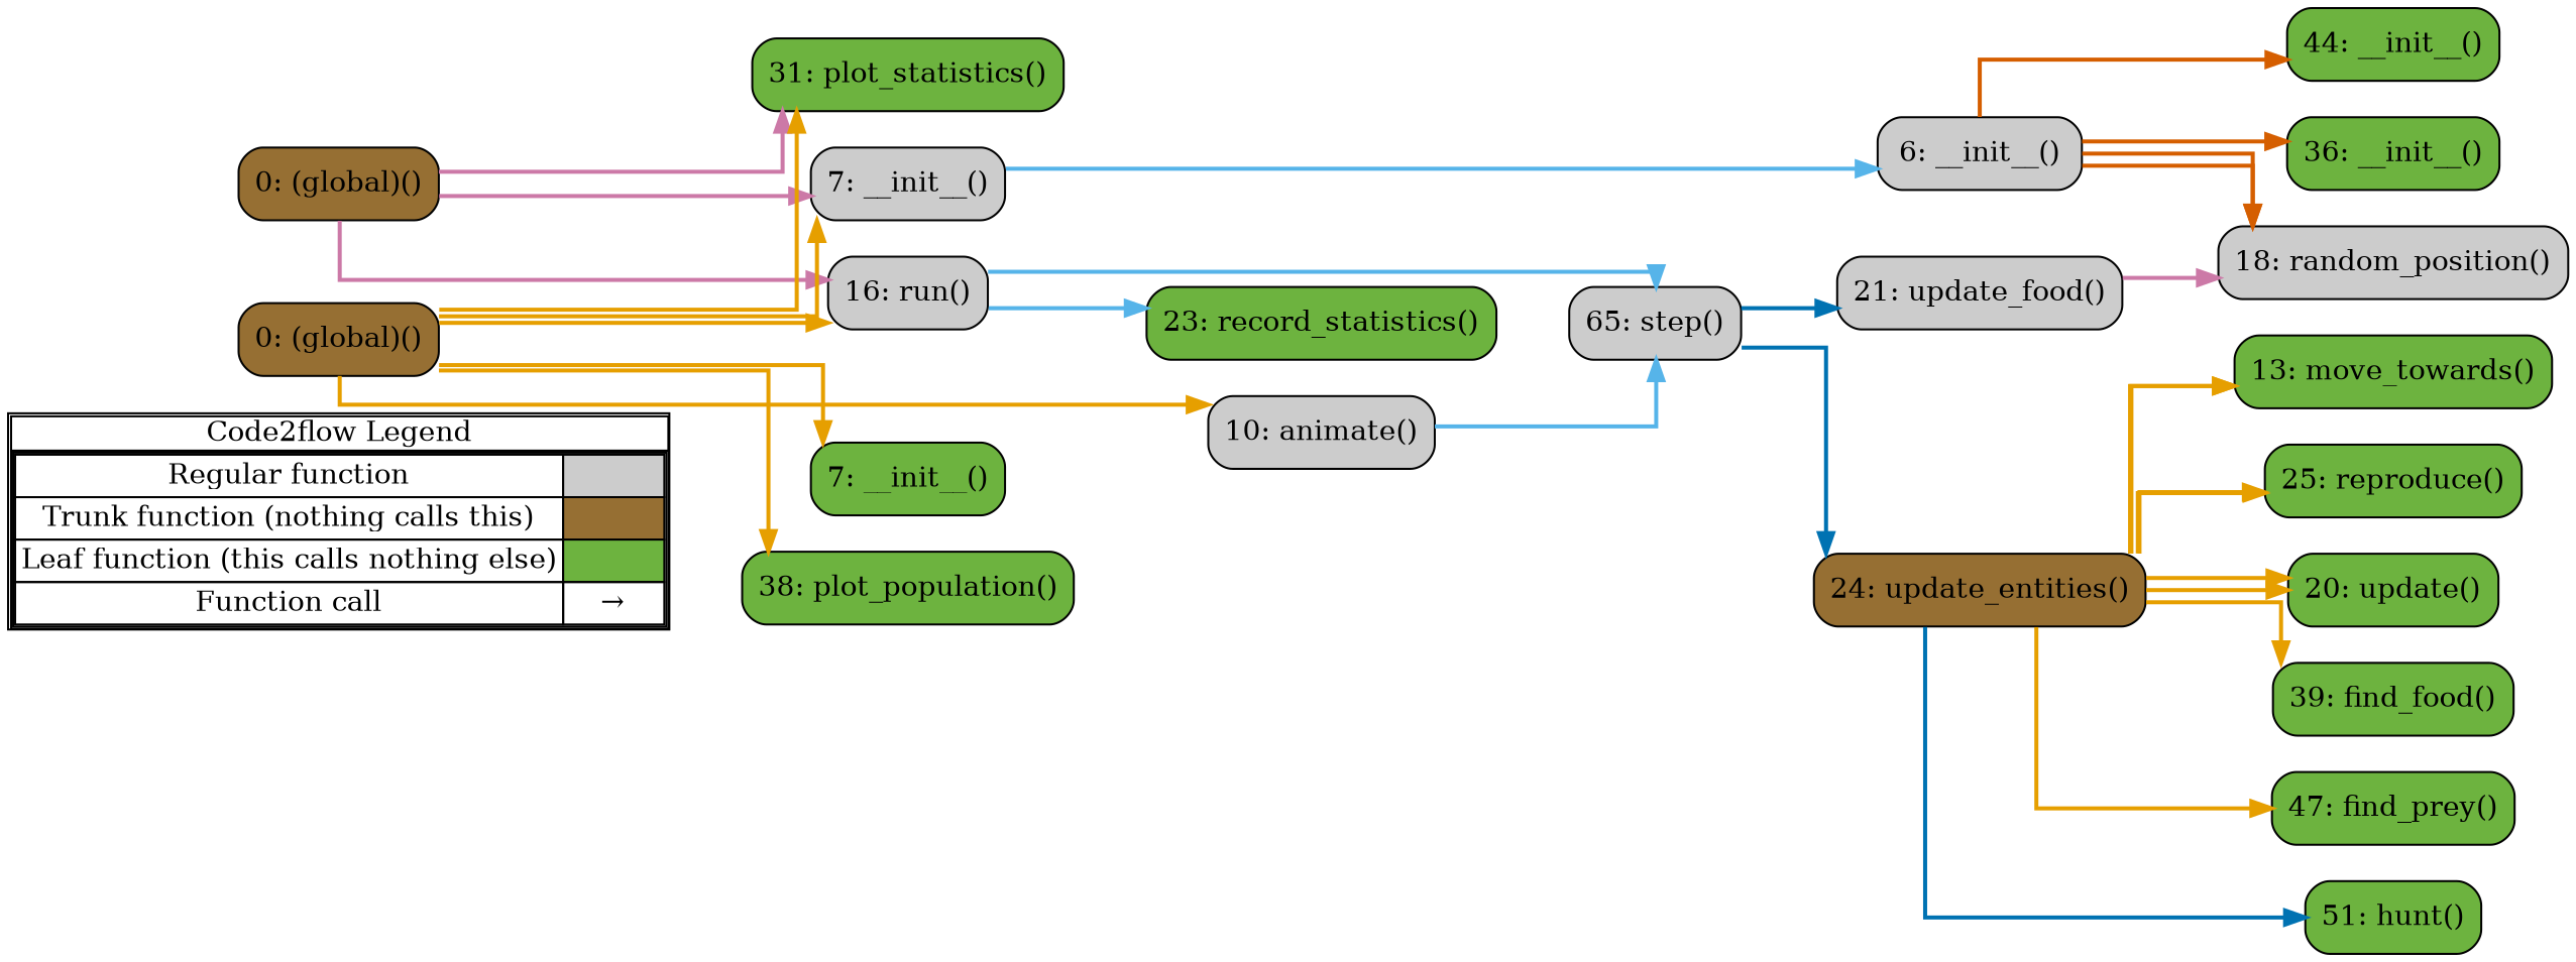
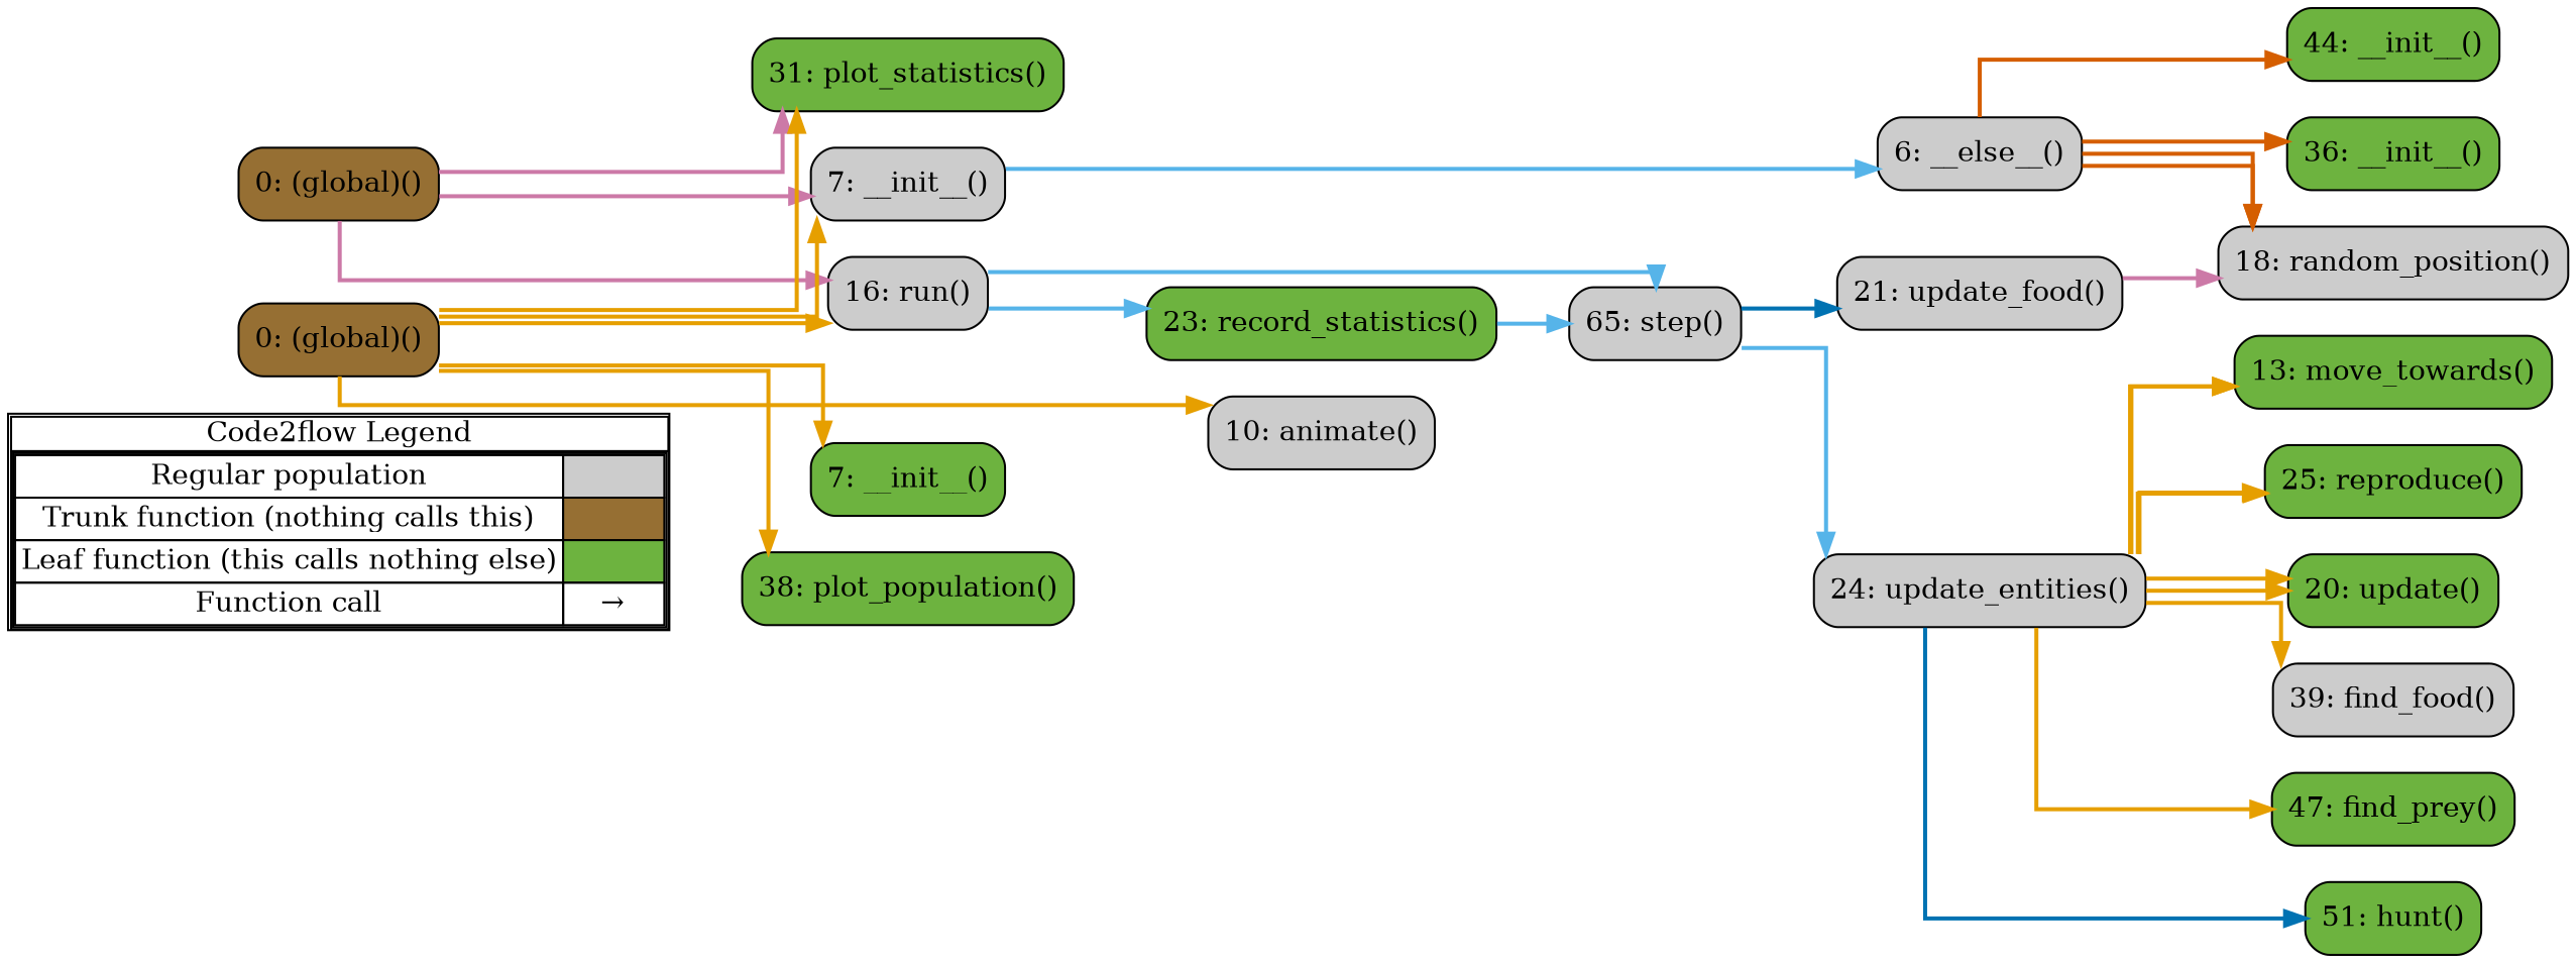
  digraph {
    concentrate=true
    rankdir=LR
    splines=ortho
    node [shape=rect fillcolor="#6db33f" style="rounded,filled"]
    edge [color="#E69F00" penwidth=2]
-   n1 [label=<         <table cellspacing="0" cellpadding="0" border="1"><tr><td>Code2flow Legend</td></tr><tr><td>         <table cellspacing="0">         <tr><td>Regular function</td><td width="50px" bgcolor='#cccccc'></td></tr>         <tr><td>Trunk function (nothing calls this)</td><td bgcolor='#966F33'></td></tr>         <tr><td>Leaf function (this calls nothing else)</td><td bgcolor='#6db33f'></td></tr>         <tr><td>Function call</td><td><font color='black'>&#8594;</font></td></tr>         </table></td></tr></table>         > margin=0 shape=none fillcolor="" style=""]
+   n1 [label=<         <table cellspacing="0" cellpadding="0" border="1"><tr><td>Code2flow Legend</td></tr><tr><td>         <table cellspacing="0">         <tr><td>Regular population</td><td width="50px" bgcolor='#cccccc'></td></tr>         <tr><td>Trunk function (nothing calls this)</td><td bgcolor='#966F33'></td></tr>         <tr><td>Leaf function (this calls nothing else)</td><td bgcolor='#6db33f'></td></tr>         <tr><td>Function call</td><td><font color='black'>&#8594;</font></td></tr>         </table></td></tr></table>         > margin=0 shape=none fillcolor="" style=""]
    n2 [label="13: move_towards()"]
    n3 [label="25: reproduce()"]
    n4 [label="20: update()"]
    n5 [label="36: __init__()"]
-   n6 [label="39: find_food()"]
+   n6 [fillcolor="#cccccc" label="39: find_food()"]
    n7 [label="44: __init__()"]
    n8 [label="47: find_prey()"]
    n9 [label="51: hunt()"]
-   n10 [fillcolor="#cccccc" label="6: __init__()"]
+   n10 [fillcolor="#cccccc" label="6: __else__()"]
    n11 [fillcolor="#cccccc" label="18: random_position()"]
    n12 [fillcolor="#cccccc" label="65: step()"]
-   n13 [fillcolor="#966F33" label="24: update_entities()"]
+   n13 [fillcolor="#cccccc" label="24: update_entities()"]
    n14 [fillcolor="#cccccc" label="21: update_food()"]
    n15 [fillcolor="#cccccc" label="7: __init__()"]
    n16 [label="31: plot_statistics()"]
    n17 [label="23: record_statistics()"]
    n18 [fillcolor="#cccccc" label="16: run()"]
    n19 [fillcolor="#966F33" label="0: (global)()"]
    n20 [label="7: __init__()"]
    n21 [fillcolor="#cccccc" label="10: animate()"]
    n22 [label="38: plot_population()"]
    n23 [fillcolor="#966F33" label="0: (global)()"]
    subgraph sub_1 {
      label=legend
      rank=min
      n1
    }
    subgraph sub_2 {
      label="File: entity"
      style=dotted
      subgraph sub_3 {
        label="Class: Entity"
        style=dotted
        n2
        n3
        n4
      }
      subgraph sub_4 {
        label="Class: Prey"
        style=dotted
        n5
        n6
      }
      subgraph sub_5 {
        label="Class: Predator"
        style=dotted
        n7
        n8
        n9
      }
    }
    subgraph sub_6 {
      label="File: environment"
      style=dotted
      subgraph sub_7 {
        label="Class: Environment"
        style=dotted
        n10
        n11
        n12
        n13
        n14
      }
    }
    subgraph sub_8 {
      label="File: simulation"
      style=dotted
      n19
      subgraph sub_9 {
        label="Class: Simulation"
        style=dotted
        n15
        n16
        n17
        n18
      }
    }
    subgraph sub_10 {
      label="File: visualization"
      style=dotted
      n23
      subgraph sub_11 {
        label="Class: Visualization"
        style=dotted
        n20
        n21
        n22
      }
    }
    n10 -> n5 [color="#D55E00"]
    n10 -> n7 [color="#D55E00"]
    n10 -> n11 [color="#D55E00"]
    n10 -> n11 [color="#D55E00"]
    n10 -> n11 [color="#D55E00"]
-   n12 -> n13 [color="#0072B2"]
+   n12 -> n13 [color="#56B4E9"]
    n12 -> n14 [color="#0072B2"]
    n13 -> n2
    n13 -> n2
    n13 -> n3
    n13 -> n3
    n13 -> n4
    n13 -> n4
    n13 -> n6
    n13 -> n8
    n13 -> n9 [color="#0072B2"]
    n14 -> n11 [color="#CC79A7"]
    n15 -> n10 [color="#56B4E9"]
    n18 -> n12 [color="#56B4E9"]
    n18 -> n17 [color="#56B4E9"]
    n19 -> n15 [color="#CC79A7"]
    n19 -> n16 [color="#CC79A7"]
    n19 -> n18 [color="#CC79A7"]
-   n21 -> n12 [color="#56B4E9"]
+   n17 -> n12 [color="#56B4E9"]
    n23 -> n15
    n23 -> n16
    n23 -> n18
    n23 -> n20
    n23 -> n21
    n23 -> n22
  }
